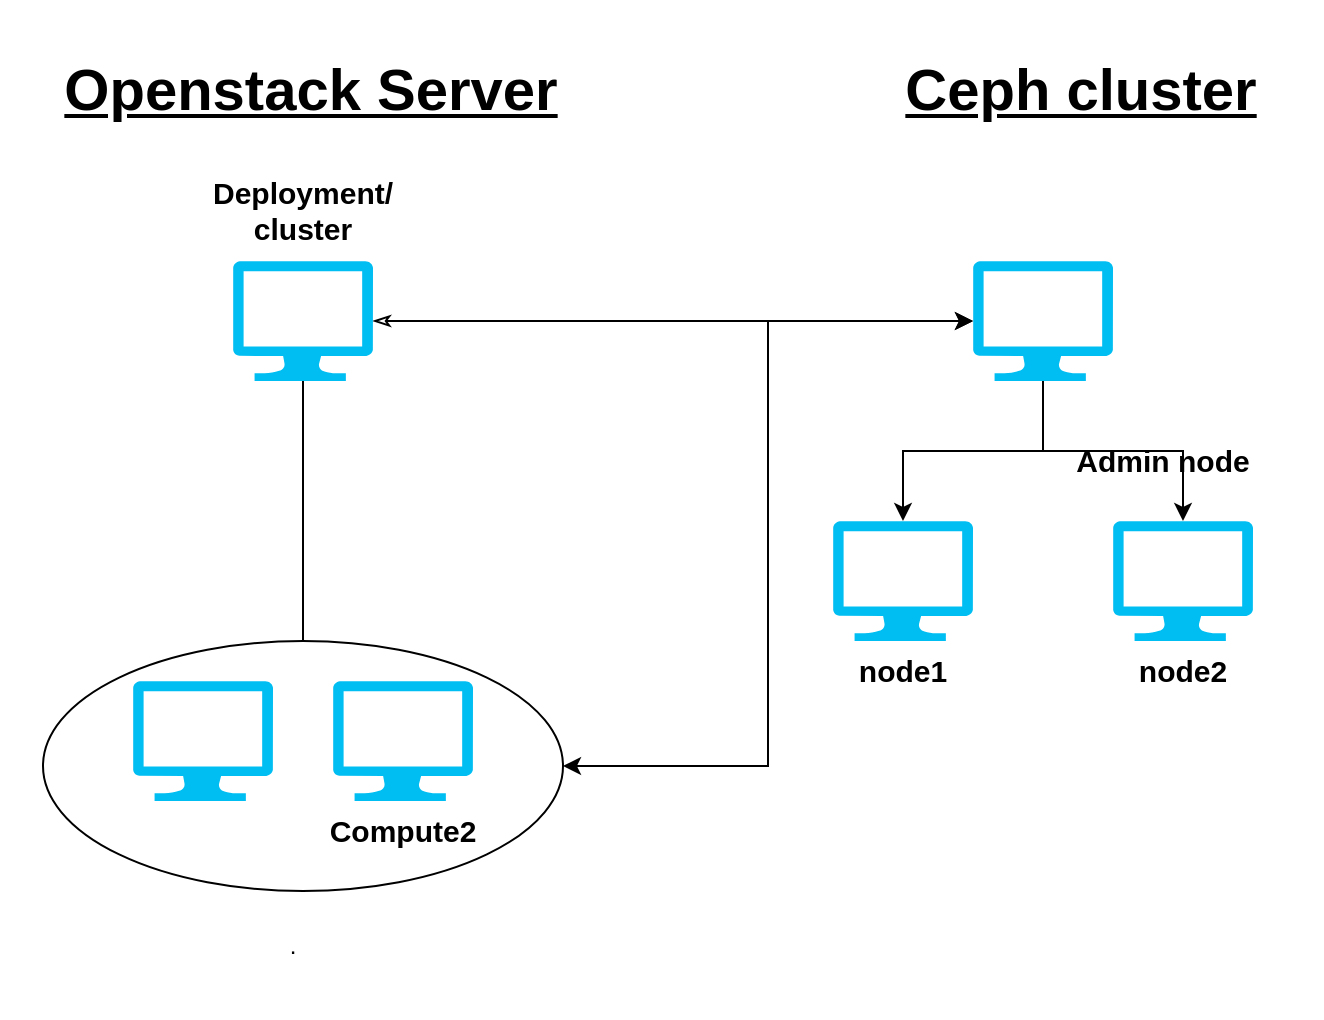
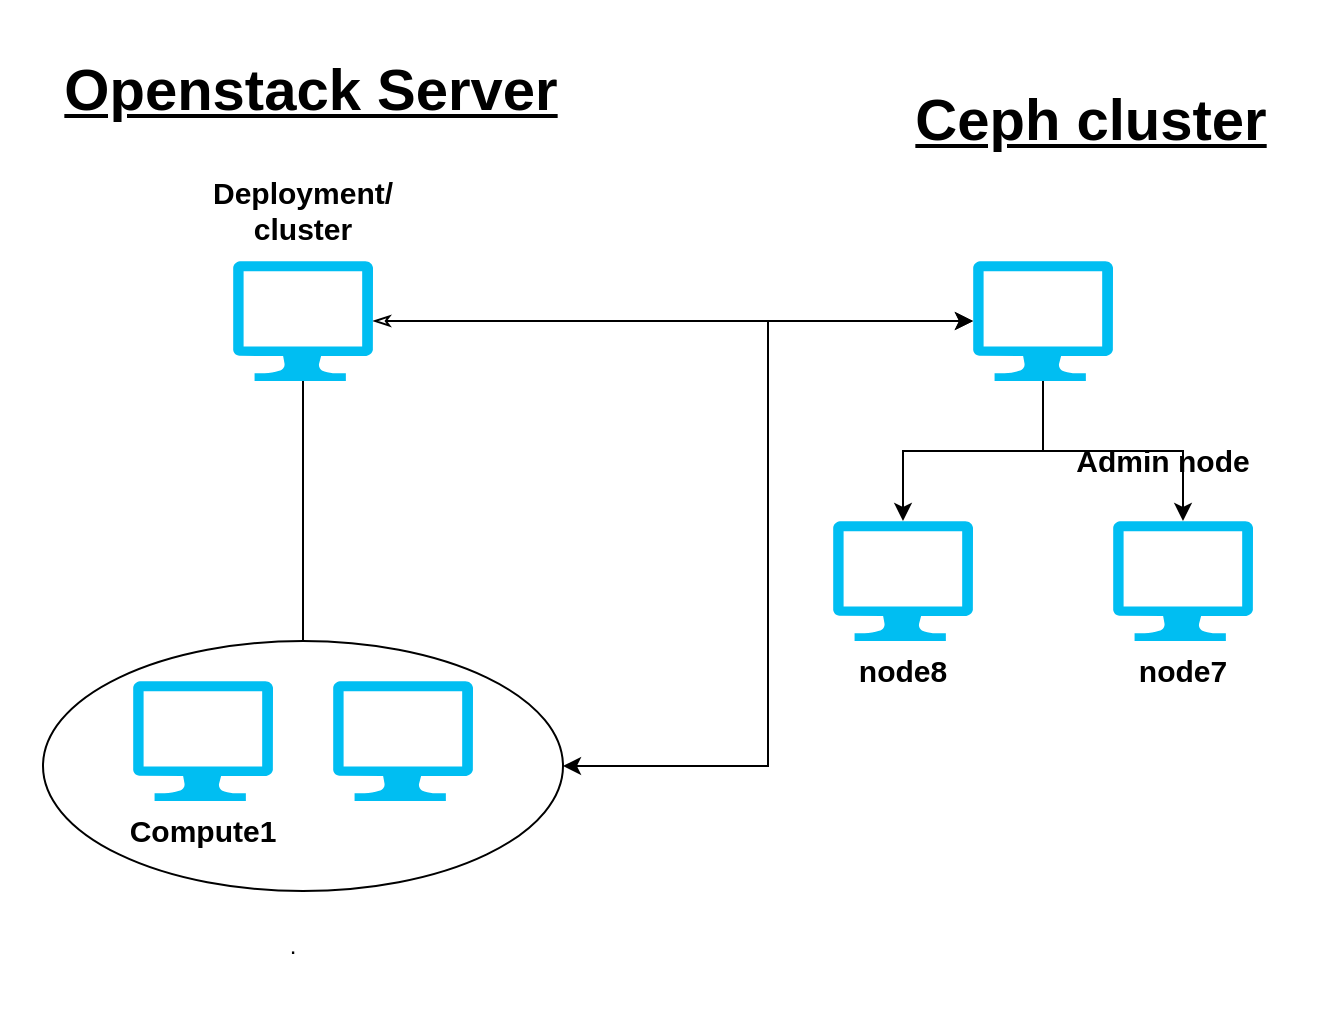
  <mxCell id="0" />
  <mxCell id="1" parent="0" />
  <mxCell id="2" value="" style="ellipse;whiteSpace=wrap;html=1;" vertex="1" parent="1"><mxGeometry x="21" y="320" width="260" height="125" as="geometry" /></mxCell>
  <mxCell id="3" style="edgeStyle=orthogonalEdgeStyle;rounded=0;orthogonalLoop=1;jettySize=auto;html=1;endArrow=none;startFill=0;" edge="1" parent="1" source="5" target="2"><mxGeometry relative="1" as="geometry" /></mxCell>
  <mxCell id="4" style="edgeStyle=orthogonalEdgeStyle;rounded=0;orthogonalLoop=1;jettySize=auto;html=1;startArrow=classicThin;startFill=0;endArrow=none;" edge="1" parent="1" source="5"><mxGeometry relative="1" as="geometry"><mxPoint x="356" y="160" as="targetPoint" /></mxGeometry></mxCell>
  <mxCell id="5" value="" style="verticalLabelPosition=bottom;html=1;verticalAlign=top;align=center;strokeColor=none;fillColor=#00BEF2;shape=mxgraph.azure.computer;pointerEvents=1;" vertex="1" parent="1"><mxGeometry x="116" y="130" width="70" height="60" as="geometry" /></mxCell>
  <mxCell id="6" value="&lt;font style=&quot;font-size: 15px;&quot;&gt;&lt;b style=&quot;&quot;&gt;Deployment/&lt;/b&gt;&lt;/font&gt;&lt;div&gt;&lt;font style=&quot;font-size: 15px;&quot;&gt;&lt;b style=&quot;&quot;&gt;cluster&lt;/b&gt;&lt;/font&gt;&lt;/div&gt;" style="text;html=1;align=center;verticalAlign=middle;resizable=0;points=[];autosize=1;strokeColor=none;fillColor=none;" vertex="1" parent="1"><mxGeometry x="96" y="80" width="110" height="50" as="geometry" /></mxCell>
  <mxCell id="7" value="" style="verticalLabelPosition=bottom;html=1;verticalAlign=top;align=center;strokeColor=none;fillColor=#00BEF2;shape=mxgraph.azure.computer;pointerEvents=1;" vertex="1" parent="1"><mxGeometry x="66" y="340" width="70" height="60" as="geometry" /></mxCell>
  <mxCell id="8" value="" style="verticalLabelPosition=bottom;html=1;verticalAlign=top;align=center;strokeColor=none;fillColor=#00BEF2;shape=mxgraph.azure.computer;pointerEvents=1;" vertex="1" parent="1"><mxGeometry x="166" y="340" width="70" height="60" as="geometry" /></mxCell>
- <mxCell id="10" value="&lt;b style=&quot;font-size: 15px;&quot;&gt;Compute2&lt;/b&gt;" style="text;html=1;align=center;verticalAlign=middle;resizable=0;points=[];autosize=1;strokeColor=none;fillColor=none;" vertex="1" parent="1"><mxGeometry x="151" y="400" width="100" height="30" as="geometry" /></mxCell>
+ <mxCell id="9" value="&lt;font style=&quot;font-size: 15px;&quot;&gt;&lt;b&gt;Compute1&lt;/b&gt;&lt;/font&gt;" style="text;html=1;align=center;verticalAlign=middle;resizable=0;points=[];autosize=1;strokeColor=none;fillColor=none;" vertex="1" parent="1"><mxGeometry x="51" y="400" width="100" height="30" as="geometry" /></mxCell>
  <mxCell id="11" style="edgeStyle=orthogonalEdgeStyle;rounded=0;orthogonalLoop=1;jettySize=auto;html=1;endArrow=none;startFill=1;endFill=1;startArrow=classic;" edge="1" parent="1" source="12"><mxGeometry relative="1" as="geometry"><mxPoint x="356" y="160" as="targetPoint" /></mxGeometry></mxCell>
  <mxCell id="12" value="" style="verticalLabelPosition=bottom;html=1;verticalAlign=top;align=center;strokeColor=none;fillColor=#00BEF2;shape=mxgraph.azure.computer;pointerEvents=1;" vertex="1" parent="1"><mxGeometry x="486" y="130" width="70" height="60" as="geometry" /></mxCell>
  <mxCell id="13" value="" style="verticalLabelPosition=bottom;html=1;verticalAlign=top;align=center;strokeColor=none;fillColor=#00BEF2;shape=mxgraph.azure.computer;pointerEvents=1;" vertex="1" parent="1"><mxGeometry x="556" y="260" width="70" height="60" as="geometry" /></mxCell>
  <mxCell id="14" value="" style="verticalLabelPosition=bottom;html=1;verticalAlign=top;align=center;strokeColor=none;fillColor=#00BEF2;shape=mxgraph.azure.computer;pointerEvents=1;" vertex="1" parent="1"><mxGeometry x="416" y="260" width="70" height="60" as="geometry" /></mxCell>
  <mxCell id="15" style="edgeStyle=orthogonalEdgeStyle;rounded=0;orthogonalLoop=1;jettySize=auto;html=1;entryX=0.5;entryY=0;entryDx=0;entryDy=0;entryPerimeter=0;" edge="1" parent="1" source="12" target="14"><mxGeometry relative="1" as="geometry" /></mxCell>
  <mxCell id="16" style="edgeStyle=orthogonalEdgeStyle;rounded=0;orthogonalLoop=1;jettySize=auto;html=1;exitX=0.5;exitY=1;exitDx=0;exitDy=0;exitPerimeter=0;entryX=0.5;entryY=0;entryDx=0;entryDy=0;entryPerimeter=0;" edge="1" parent="1" source="12" target="13"><mxGeometry relative="1" as="geometry" /></mxCell>
  <mxCell id="17" value="&lt;font style=&quot;font-size: 15px;&quot;&gt;&lt;b&gt;Admin node&lt;/b&gt;&lt;/font&gt;" style="text;html=1;align=center;verticalAlign=middle;resizable=0;points=[];autosize=1;strokeColor=none;fillColor=none;" vertex="1" parent="1"><mxGeometry x="526" y="215" width="110" height="30" as="geometry" /></mxCell>
- <mxCell id="18" value="&lt;font style=&quot;font-size: 15px;&quot;&gt;&lt;b&gt;node1&lt;/b&gt;&lt;/font&gt;" style="text;html=1;align=center;verticalAlign=middle;resizable=0;points=[];autosize=1;strokeColor=none;fillColor=none;" vertex="1" parent="1"><mxGeometry x="416" y="320" width="70" height="30" as="geometry" /></mxCell>
- <mxCell id="19" value="&lt;font style=&quot;font-size: 15px;&quot;&gt;&lt;b&gt;node2&lt;/b&gt;&lt;/font&gt;" style="text;html=1;align=center;verticalAlign=middle;resizable=0;points=[];autosize=1;strokeColor=none;fillColor=none;" vertex="1" parent="1"><mxGeometry x="556" y="320" width="70" height="30" as="geometry" /></mxCell>
+ <mxCell id="18" value="&lt;font style=&quot;font-size: 15px;&quot;&gt;&lt;b&gt;node8&lt;/b&gt;&lt;/font&gt;" style="text;html=1;align=center;verticalAlign=middle;resizable=0;points=[];autosize=1;strokeColor=none;fillColor=none;" vertex="1" parent="1"><mxGeometry x="416" y="320" width="70" height="30" as="geometry" /></mxCell>
+ <mxCell id="19" value="&lt;font style=&quot;font-size: 15px;&quot;&gt;&lt;b&gt;node7&lt;/b&gt;&lt;/font&gt;" style="text;html=1;align=center;verticalAlign=middle;resizable=0;points=[];autosize=1;strokeColor=none;fillColor=none;" vertex="1" parent="1"><mxGeometry x="556" y="320" width="70" height="30" as="geometry" /></mxCell>
  <mxCell id="20" style="edgeStyle=orthogonalEdgeStyle;rounded=0;orthogonalLoop=1;jettySize=auto;html=1;entryX=0;entryY=0.5;entryDx=0;entryDy=0;entryPerimeter=0;startArrow=classic;startFill=1;" edge="1" parent="1" source="2" target="12"><mxGeometry relative="1" as="geometry" /></mxCell>
- <mxCell id="21" value="&lt;b style=&quot;&quot;&gt;&lt;font style=&quot;font-size: 29px;&quot;&gt;&lt;u style=&quot;&quot;&gt;Ceph cluster&lt;/u&gt;&lt;/font&gt;&lt;/b&gt;" style="text;html=1;align=center;verticalAlign=middle;resizable=0;points=[];autosize=1;strokeColor=none;fillColor=none;" vertex="1" parent="1"><mxGeometry x="440" y="20" width="200" height="50" as="geometry" /></mxCell>
+ <mxCell id="21" value="&lt;b style=&quot;&quot;&gt;&lt;font style=&quot;font-size: 29px;&quot;&gt;&lt;u style=&quot;&quot;&gt;Ceph cluster&lt;/u&gt;&lt;/font&gt;&lt;/b&gt;" style="text;html=1;align=center;verticalAlign=middle;resizable=0;points=[];autosize=1;strokeColor=none;fillColor=none;" vertex="1" parent="1"><mxGeometry x="445" y="35" width="200" height="50" as="geometry" /></mxCell>
  <mxCell id="22" value="&lt;font style=&quot;font-size: 29px;&quot;&gt;&lt;b&gt;&lt;u&gt;Openstack Server&lt;/u&gt;&lt;/b&gt;&lt;/font&gt;" style="text;html=1;align=center;verticalAlign=middle;resizable=0;points=[];autosize=1;strokeColor=none;fillColor=none;" vertex="1" parent="1"><mxGeometry x="20" y="20" width="270" height="50" as="geometry" /></mxCell>
  <mxCell id="23" value="." style="text;html=1;align=center;verticalAlign=middle;resizable=0;points=[];autosize=1;strokeColor=none;fillColor=none;" vertex="1" parent="1"><mxGeometry x="131" y="458" width="30" height="30" as="geometry" /></mxCell>
